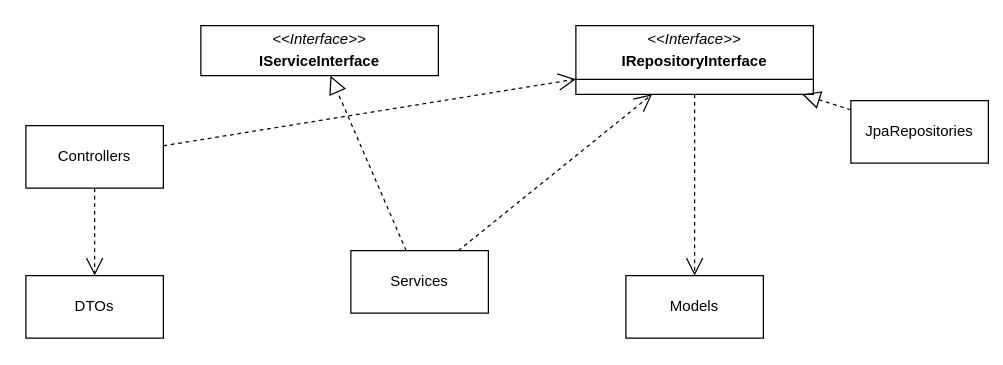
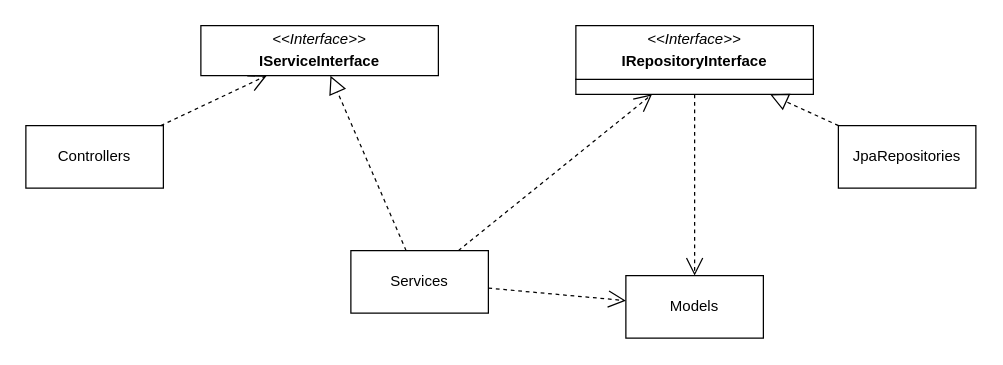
  <mxCell id="0" />
  <mxCell id="1" parent="0" />
  <mxCell id="2" value="&lt;p style=&quot;margin:0px;margin-top:4px;text-align:center;&quot;&gt;&lt;i&gt;&amp;lt;&amp;lt;Interface&amp;gt;&amp;gt;&lt;/i&gt;&lt;/p&gt;&lt;p style=&quot;margin:0px;margin-top:4px;text-align:center;&quot;&gt;&lt;b&gt;IServiceInterface&lt;/b&gt;&lt;br&gt;&lt;/p&gt;&lt;hr size=&quot;1&quot; style=&quot;border-style:solid;&quot;&gt;&lt;hr size=&quot;1&quot; style=&quot;border-style:solid;&quot;&gt;" style="verticalAlign=top;align=left;overflow=fill;html=1;whiteSpace=wrap;" vertex="1" parent="1"><mxGeometry x="160" y="20" width="190" height="40" as="geometry" /></mxCell>
  <mxCell id="3" value="&lt;p style=&quot;margin:0px;margin-top:4px;text-align:center;&quot;&gt;&lt;i&gt;&amp;lt;&amp;lt;Interface&amp;gt;&amp;gt;&lt;/i&gt;&lt;/p&gt;&lt;p style=&quot;margin:0px;margin-top:4px;text-align:center;&quot;&gt;&lt;b&gt;IRepositoryInterface&lt;/b&gt;&lt;/p&gt;&lt;hr size=&quot;1&quot; style=&quot;border-style:solid;&quot;&gt;&lt;p style=&quot;margin:0px;margin-left:4px;&quot;&gt;&lt;br&gt;&lt;/p&gt;&lt;hr size=&quot;1&quot; style=&quot;border-style:solid;&quot;&gt;&lt;p style=&quot;margin:0px;margin-left:4px;&quot;&gt;&lt;br&gt;&lt;/p&gt;" style="verticalAlign=top;align=left;overflow=fill;html=1;whiteSpace=wrap;" vertex="1" parent="1"><mxGeometry x="460" y="20" width="190" height="55" as="geometry" /></mxCell>
- <mxCell id="4" value="JpaRepositories" style="html=1;whiteSpace=wrap;" vertex="1" parent="1"><mxGeometry x="680" y="80" width="110" height="50" as="geometry" /></mxCell>
+ <mxCell id="4" value="JpaRepositories" style="html=1;whiteSpace=wrap;" vertex="1" parent="1"><mxGeometry x="670" y="100" width="110" height="50" as="geometry" /></mxCell>
  <mxCell id="5" value="Services" style="html=1;whiteSpace=wrap;" vertex="1" parent="1"><mxGeometry x="280" y="200" width="110" height="50" as="geometry" /></mxCell>
  <mxCell id="6" value="Controllers" style="html=1;whiteSpace=wrap;" vertex="1" parent="1"><mxGeometry x="20" y="100" width="110" height="50" as="geometry" /></mxCell>
  <mxCell id="7" value="Models" style="html=1;whiteSpace=wrap;" vertex="1" parent="1"><mxGeometry x="500" y="220" width="110" height="50" as="geometry" /></mxCell>
- <mxCell id="8" value="DTOs" style="html=1;whiteSpace=wrap;" vertex="1" parent="1"><mxGeometry x="20" y="220" width="110" height="50" as="geometry" /></mxCell>
+ <mxCell id="9" value="" style="endArrow=open;endSize=12;dashed=1;html=1;rounded=0;" edge="1" parent="1" source="5" target="7"><mxGeometry width="160" relative="1" as="geometry"><mxPoint x="300" y="130" as="sourcePoint" /><mxPoint x="460" y="130" as="targetPoint" /></mxGeometry></mxCell>
  <mxCell id="10" value="" style="endArrow=open;endSize=12;dashed=1;html=1;rounded=0;" edge="1" parent="1" source="3" target="7"><mxGeometry width="160" relative="1" as="geometry"><mxPoint x="438" y="160" as="sourcePoint" /><mxPoint x="532" y="230" as="targetPoint" /></mxGeometry></mxCell>
  <mxCell id="11" value="" style="endArrow=block;dashed=1;endFill=0;endSize=12;html=1;rounded=0;" edge="1" parent="1" source="4" target="3"><mxGeometry width="160" relative="1" as="geometry"><mxPoint x="300" y="130" as="sourcePoint" /><mxPoint x="460" y="130" as="targetPoint" /></mxGeometry></mxCell>
  <mxCell id="12" value="" style="endArrow=open;endSize=12;dashed=1;html=1;rounded=0;" edge="1" parent="1" source="5" target="3"><mxGeometry width="160" relative="1" as="geometry"><mxPoint x="438" y="160" as="sourcePoint" /><mxPoint x="532" y="230" as="targetPoint" /></mxGeometry></mxCell>
  <mxCell id="13" value="" style="endArrow=block;dashed=1;endFill=0;endSize=12;html=1;rounded=0;" edge="1" parent="1" source="5" target="2"><mxGeometry width="160" relative="1" as="geometry"><mxPoint x="340" y="250" as="sourcePoint" /><mxPoint x="260" y="210" as="targetPoint" /></mxGeometry></mxCell>
- <mxCell id="14" value="" style="endArrow=open;endSize=12;dashed=1;html=1;rounded=0;" edge="1" parent="1" source="6" target="3"><mxGeometry width="160" relative="1" as="geometry"><mxPoint x="250" y="170" as="sourcePoint" /><mxPoint x="344" y="240" as="targetPoint" /></mxGeometry></mxCell>
- <mxCell id="15" value="" style="endArrow=open;endSize=12;dashed=1;html=1;rounded=0;" edge="1" parent="1" source="6" target="8"><mxGeometry width="160" relative="1" as="geometry"><mxPoint x="190" y="200" as="sourcePoint" /><mxPoint x="275" y="160" as="targetPoint" /></mxGeometry></mxCell>
+ <mxCell id="14" value="" style="endArrow=open;endSize=12;dashed=1;html=1;rounded=0;" edge="1" parent="1" source="6" target="2"><mxGeometry width="160" relative="1" as="geometry"><mxPoint x="250" y="170" as="sourcePoint" /><mxPoint x="344" y="240" as="targetPoint" /></mxGeometry></mxCell>
